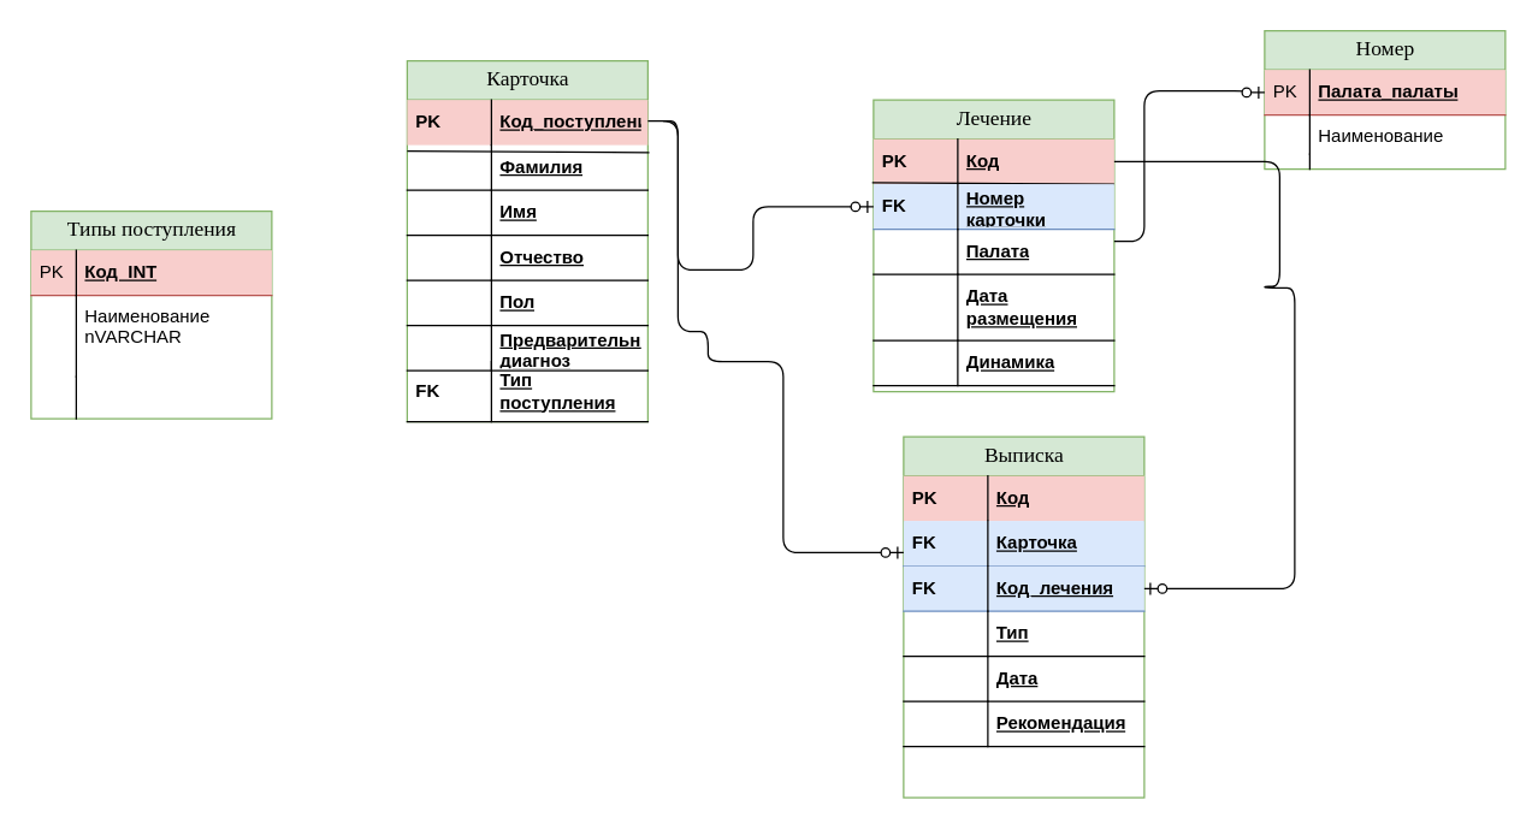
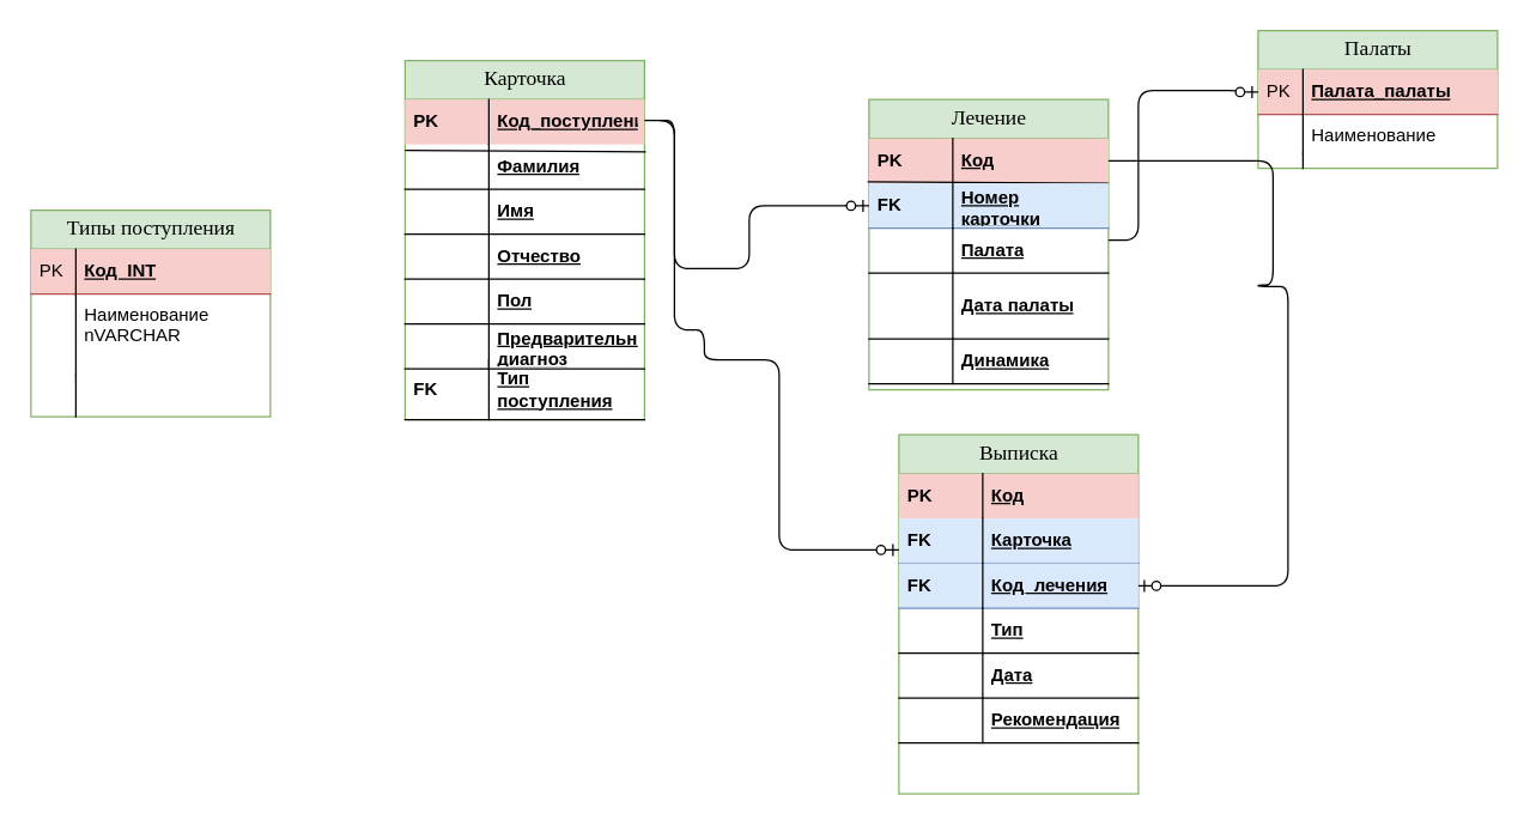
  <mxCell id="0" />
  <mxCell id="1" parent="0" />
  <mxCell id="2" value="Карточка" style="swimlane;html=1;fontStyle=0;childLayout=stackLayout;horizontal=1;startSize=26;fillColor=#d5e8d4;horizontalStack=0;resizeParent=1;resizeLast=0;collapsible=1;marginBottom=0;swimlaneFillColor=#ffffff;align=center;rounded=0;shadow=0;comic=0;labelBackgroundColor=none;strokeWidth=1;fontFamily=Verdana;fontSize=14;strokeColor=#82b366;" parent="1" vertex="1"><mxGeometry x="270" y="40" width="160" height="240" as="geometry" /></mxCell>
  <mxCell id="3" value="Код_поступления" style="shape=partialRectangle;top=0;left=0;right=0;bottom=0;html=1;align=left;verticalAlign=middle;fillColor=#f8cecc;spacingLeft=60;spacingRight=4;whiteSpace=wrap;overflow=hidden;rotatable=0;points=[[0,0.5],[1,0.5]];portConstraint=eastwest;dropTarget=0;fontStyle=5;strokeColor=#b85450;" parent="2" vertex="1"><mxGeometry y="26" width="160" height="30" as="geometry" /></mxCell>
  <mxCell id="4" value="PK" style="shape=partialRectangle;fontStyle=1;top=0;left=0;bottom=0;html=1;fillColor=none;align=left;verticalAlign=middle;spacingLeft=4;spacingRight=4;whiteSpace=wrap;overflow=hidden;rotatable=0;points=[];portConstraint=eastwest;part=1;" parent="3" vertex="1" connectable="0"><mxGeometry width="56" height="30" as="geometry" /></mxCell>
  <mxCell id="5" value="Фамилия" style="shape=partialRectangle;top=0;left=0;right=0;bottom=1;html=1;align=left;verticalAlign=middle;fillColor=none;spacingLeft=60;spacingRight=4;whiteSpace=wrap;overflow=hidden;rotatable=0;points=[[0,0.5],[1,0.5]];portConstraint=eastwest;dropTarget=0;fontStyle=5;" vertex="1" parent="2"><mxGeometry y="56" width="160" height="30" as="geometry" /></mxCell>
  <mxCell id="6" value="" style="shape=partialRectangle;fontStyle=1;top=0;left=0;bottom=0;html=1;fillColor=none;align=left;verticalAlign=middle;spacingLeft=4;spacingRight=4;whiteSpace=wrap;overflow=hidden;rotatable=0;points=[];portConstraint=eastwest;part=1;" vertex="1" connectable="0" parent="5"><mxGeometry width="56" height="30" as="geometry" /></mxCell>
  <mxCell id="7" value="Имя" style="shape=partialRectangle;top=0;left=0;right=0;bottom=1;html=1;align=left;verticalAlign=middle;fillColor=none;spacingLeft=60;spacingRight=4;whiteSpace=wrap;overflow=hidden;rotatable=0;points=[[0,0.5],[1,0.5]];portConstraint=eastwest;dropTarget=0;fontStyle=5;" vertex="1" parent="2"><mxGeometry y="86" width="160" height="30" as="geometry" /></mxCell>
  <mxCell id="8" value="" style="shape=partialRectangle;fontStyle=1;top=0;left=0;bottom=0;html=1;fillColor=none;align=left;verticalAlign=middle;spacingLeft=4;spacingRight=4;whiteSpace=wrap;overflow=hidden;rotatable=0;points=[];portConstraint=eastwest;part=1;" vertex="1" connectable="0" parent="7"><mxGeometry width="56" height="30" as="geometry" /></mxCell>
  <mxCell id="9" value="Отчество" style="shape=partialRectangle;top=0;left=0;right=0;bottom=1;html=1;align=left;verticalAlign=middle;fillColor=none;spacingLeft=60;spacingRight=4;whiteSpace=wrap;overflow=hidden;rotatable=0;points=[[0,0.5],[1,0.5]];portConstraint=eastwest;dropTarget=0;fontStyle=5;" vertex="1" parent="2"><mxGeometry y="116" width="160" height="30" as="geometry" /></mxCell>
  <mxCell id="10" value="" style="shape=partialRectangle;fontStyle=1;top=0;left=0;bottom=0;html=1;fillColor=none;align=left;verticalAlign=middle;spacingLeft=4;spacingRight=4;whiteSpace=wrap;overflow=hidden;rotatable=0;points=[];portConstraint=eastwest;part=1;" vertex="1" connectable="0" parent="9"><mxGeometry width="56" height="30" as="geometry" /></mxCell>
  <mxCell id="11" value="Пол" style="shape=partialRectangle;top=0;left=0;right=0;bottom=1;html=1;align=left;verticalAlign=middle;fillColor=none;spacingLeft=60;spacingRight=4;whiteSpace=wrap;overflow=hidden;rotatable=0;points=[[0,0.5],[1,0.5]];portConstraint=eastwest;dropTarget=0;fontStyle=5;" vertex="1" parent="2"><mxGeometry y="146" width="160" height="30" as="geometry" /></mxCell>
  <mxCell id="12" value="" style="shape=partialRectangle;fontStyle=1;top=0;left=0;bottom=0;html=1;fillColor=none;align=left;verticalAlign=middle;spacingLeft=4;spacingRight=4;whiteSpace=wrap;overflow=hidden;rotatable=0;points=[];portConstraint=eastwest;part=1;" vertex="1" connectable="0" parent="11"><mxGeometry width="56" height="30" as="geometry" /></mxCell>
  <mxCell id="13" value="Предварительный диагноз" style="shape=partialRectangle;top=0;left=0;right=0;bottom=1;html=1;align=left;verticalAlign=middle;fillColor=none;spacingLeft=60;spacingRight=4;whiteSpace=wrap;overflow=hidden;rotatable=0;points=[[0,0.5],[1,0.5]];portConstraint=eastwest;dropTarget=0;fontStyle=5;" vertex="1" parent="2"><mxGeometry y="176" width="160" height="30" as="geometry" /></mxCell>
  <mxCell id="14" value="" style="shape=partialRectangle;fontStyle=1;top=0;left=0;bottom=0;html=1;fillColor=none;align=left;verticalAlign=middle;spacingLeft=4;spacingRight=4;whiteSpace=wrap;overflow=hidden;rotatable=0;points=[];portConstraint=eastwest;part=1;" vertex="1" connectable="0" parent="13"><mxGeometry width="56" height="30" as="geometry" /></mxCell>
  <mxCell id="15" value="Типы поступления" style="swimlane;html=1;fontStyle=0;childLayout=stackLayout;horizontal=1;startSize=26;fillColor=#d5e8d4;horizontalStack=0;resizeParent=1;resizeLast=0;collapsible=1;marginBottom=0;swimlaneFillColor=#ffffff;align=center;rounded=0;shadow=0;comic=0;labelBackgroundColor=none;strokeWidth=1;fontFamily=Verdana;fontSize=14;strokeColor=#82b366;" parent="1" vertex="1"><mxGeometry x="20" y="140" width="160" height="138" as="geometry" /></mxCell>
  <mxCell id="16" value="Код&amp;nbsp; INT" style="shape=partialRectangle;top=0;left=0;right=0;bottom=1;html=1;align=left;verticalAlign=middle;fillColor=#f8cecc;spacingLeft=34;spacingRight=4;whiteSpace=wrap;overflow=hidden;rotatable=0;points=[[0,0.5],[1,0.5]];portConstraint=eastwest;dropTarget=0;fontStyle=5;strokeColor=#b85450;" parent="15" vertex="1"><mxGeometry y="26" width="160" height="30" as="geometry" /></mxCell>
  <mxCell id="17" value="PK" style="shape=partialRectangle;top=0;left=0;bottom=0;html=1;fillColor=none;align=left;verticalAlign=middle;spacingLeft=4;spacingRight=4;whiteSpace=wrap;overflow=hidden;rotatable=0;points=[];portConstraint=eastwest;part=1;" parent="16" vertex="1" connectable="0"><mxGeometry width="30" height="30" as="geometry" /></mxCell>
  <mxCell id="18" value="Наименование nVARCHAR" style="shape=partialRectangle;top=0;left=0;right=0;bottom=0;html=1;align=left;verticalAlign=top;fillColor=none;spacingLeft=34;spacingRight=4;whiteSpace=wrap;overflow=hidden;rotatable=0;points=[[0,0.5],[1,0.5]];portConstraint=eastwest;dropTarget=0;" parent="15" vertex="1"><mxGeometry y="56" width="160" height="54" as="geometry" /></mxCell>
  <mxCell id="19" value="" style="shape=partialRectangle;top=0;left=0;bottom=0;html=1;fillColor=none;align=left;verticalAlign=top;spacingLeft=4;spacingRight=4;whiteSpace=wrap;overflow=hidden;rotatable=0;points=[];portConstraint=eastwest;part=1;" parent="18" vertex="1" connectable="0"><mxGeometry width="30" height="54.0" as="geometry" /></mxCell>
  <mxCell id="20" value="" style="shape=partialRectangle;top=0;left=0;right=0;bottom=0;html=1;align=left;verticalAlign=top;fillColor=none;spacingLeft=34;spacingRight=4;whiteSpace=wrap;overflow=hidden;rotatable=0;points=[[0,0.5],[1,0.5]];portConstraint=eastwest;dropTarget=0;" parent="15" vertex="1"><mxGeometry y="110" width="160" height="28" as="geometry" /></mxCell>
  <mxCell id="21" value="" style="shape=partialRectangle;top=0;left=0;bottom=0;html=1;fillColor=none;align=left;verticalAlign=top;spacingLeft=4;spacingRight=4;whiteSpace=wrap;overflow=hidden;rotatable=0;points=[];portConstraint=eastwest;part=1;" parent="20" vertex="1" connectable="0"><mxGeometry width="30" height="28" as="geometry" /></mxCell>
  <mxCell id="22" value="Тип поступления" style="shape=partialRectangle;top=0;left=0;right=0;bottom=1;html=1;align=left;verticalAlign=middle;fillColor=none;spacingLeft=60;spacingRight=4;whiteSpace=wrap;overflow=hidden;rotatable=0;points=[[0,0.5],[1,0.5]];portConstraint=eastwest;dropTarget=0;fontStyle=5;" vertex="1" parent="1"><mxGeometry x="270" y="240" width="160" height="40" as="geometry" /></mxCell>
  <mxCell id="23" value="FK" style="shape=partialRectangle;fontStyle=1;top=0;left=0;bottom=0;html=1;fillColor=none;align=left;verticalAlign=middle;spacingLeft=4;spacingRight=4;whiteSpace=wrap;overflow=hidden;rotatable=0;points=[];portConstraint=eastwest;part=1;" vertex="1" connectable="0" parent="22"><mxGeometry width="56" height="40" as="geometry" /></mxCell>
  <mxCell id="24" value="" style="endArrow=none;html=1;entryX=1.006;entryY=0.167;entryDx=0;entryDy=0;entryPerimeter=0;" edge="1" parent="1" target="5"><mxGeometry width="50" height="50" relative="1" as="geometry"><mxPoint x="270" y="100" as="sourcePoint" /><mxPoint x="370" y="99" as="targetPoint" /></mxGeometry></mxCell>
  <mxCell id="25" value="Лечение" style="swimlane;html=1;fontStyle=0;childLayout=stackLayout;horizontal=1;startSize=26;fillColor=#d5e8d4;horizontalStack=0;resizeParent=1;resizeLast=0;collapsible=1;marginBottom=0;swimlaneFillColor=#ffffff;align=center;rounded=0;shadow=0;comic=0;labelBackgroundColor=none;strokeWidth=1;fontFamily=Verdana;fontSize=14;strokeColor=#82b366;" vertex="1" parent="1"><mxGeometry x="580" y="66" width="160" height="194" as="geometry" /></mxCell>
  <mxCell id="26" value="Код" style="shape=partialRectangle;top=0;left=0;right=0;bottom=0;html=1;align=left;verticalAlign=middle;fillColor=#f8cecc;spacingLeft=60;spacingRight=4;whiteSpace=wrap;overflow=hidden;rotatable=0;points=[[0,0.5],[1,0.5]];portConstraint=eastwest;dropTarget=0;fontStyle=5;strokeColor=#b85450;" vertex="1" parent="25"><mxGeometry y="26" width="160" height="30" as="geometry" /></mxCell>
  <mxCell id="27" value="PK" style="shape=partialRectangle;fontStyle=1;top=0;left=0;bottom=0;html=1;fillColor=none;align=left;verticalAlign=middle;spacingLeft=4;spacingRight=4;whiteSpace=wrap;overflow=hidden;rotatable=0;points=[];portConstraint=eastwest;part=1;" vertex="1" connectable="0" parent="26"><mxGeometry width="56" height="30" as="geometry" /></mxCell>
  <mxCell id="28" value="" style="endArrow=none;html=1;entryX=1.006;entryY=0.167;entryDx=0;entryDy=0;entryPerimeter=0;" edge="1" parent="25"><mxGeometry width="50" height="50" relative="1" as="geometry"><mxPoint x="-0.96" y="54.99" as="sourcePoint" /><mxPoint x="160" y="56" as="targetPoint" /></mxGeometry></mxCell>
  <mxCell id="29" value="Номер карточки" style="shape=partialRectangle;top=0;left=0;right=0;bottom=1;html=1;align=left;verticalAlign=middle;fillColor=#dae8fc;spacingLeft=60;spacingRight=4;whiteSpace=wrap;overflow=hidden;rotatable=0;points=[[0,0.5],[1,0.5]];portConstraint=eastwest;dropTarget=0;fontStyle=5;strokeColor=#6c8ebf;" vertex="1" parent="25"><mxGeometry y="56" width="160" height="30" as="geometry" /></mxCell>
  <mxCell id="30" value="FK" style="shape=partialRectangle;fontStyle=1;top=0;left=0;bottom=0;html=1;fillColor=none;align=left;verticalAlign=middle;spacingLeft=4;spacingRight=4;whiteSpace=wrap;overflow=hidden;rotatable=0;points=[];portConstraint=eastwest;part=1;" vertex="1" connectable="0" parent="29"><mxGeometry width="56" height="30" as="geometry" /></mxCell>
  <mxCell id="31" value="Палата" style="shape=partialRectangle;top=0;left=0;right=0;bottom=1;html=1;align=left;verticalAlign=middle;fillColor=none;spacingLeft=60;spacingRight=4;whiteSpace=wrap;overflow=hidden;rotatable=0;points=[[0,0.5],[1,0.5]];portConstraint=eastwest;dropTarget=0;fontStyle=5;" vertex="1" parent="25"><mxGeometry y="86" width="160" height="30" as="geometry" /></mxCell>
  <mxCell id="32" value="" style="shape=partialRectangle;fontStyle=1;top=0;left=0;bottom=0;html=1;fillColor=none;align=left;verticalAlign=middle;spacingLeft=4;spacingRight=4;whiteSpace=wrap;overflow=hidden;rotatable=0;points=[];portConstraint=eastwest;part=1;" vertex="1" connectable="0" parent="31"><mxGeometry width="56" height="30" as="geometry" /></mxCell>
- <mxCell id="33" value="Дата размещения" style="shape=partialRectangle;top=0;left=0;right=0;bottom=1;html=1;align=left;verticalAlign=middle;fillColor=none;spacingLeft=60;spacingRight=4;whiteSpace=wrap;overflow=hidden;rotatable=0;points=[[0,0.5],[1,0.5]];portConstraint=eastwest;dropTarget=0;fontStyle=5;" vertex="1" parent="25"><mxGeometry y="116" width="160" height="44" as="geometry" /></mxCell>
+ <mxCell id="33" value="Дата палаты" style="shape=partialRectangle;top=0;left=0;right=0;bottom=1;html=1;align=left;verticalAlign=middle;fillColor=none;spacingLeft=60;spacingRight=4;whiteSpace=wrap;overflow=hidden;rotatable=0;points=[[0,0.5],[1,0.5]];portConstraint=eastwest;dropTarget=0;fontStyle=5;" vertex="1" parent="25"><mxGeometry y="116" width="160" height="44" as="geometry" /></mxCell>
  <mxCell id="34" value="" style="shape=partialRectangle;fontStyle=1;top=0;left=0;bottom=0;html=1;fillColor=none;align=left;verticalAlign=middle;spacingLeft=4;spacingRight=4;whiteSpace=wrap;overflow=hidden;rotatable=0;points=[];portConstraint=eastwest;part=1;" vertex="1" connectable="0" parent="33"><mxGeometry width="56" height="44" as="geometry" /></mxCell>
  <mxCell id="35" value="Динамика" style="shape=partialRectangle;top=0;left=0;right=0;bottom=1;html=1;align=left;verticalAlign=middle;fillColor=none;spacingLeft=60;spacingRight=4;whiteSpace=wrap;overflow=hidden;rotatable=0;points=[[0,0.5],[1,0.5]];portConstraint=eastwest;dropTarget=0;fontStyle=5;" vertex="1" parent="25"><mxGeometry y="160" width="160" height="30" as="geometry" /></mxCell>
  <mxCell id="36" value="" style="shape=partialRectangle;fontStyle=1;top=0;left=0;bottom=0;html=1;fillColor=none;align=left;verticalAlign=middle;spacingLeft=4;spacingRight=4;whiteSpace=wrap;overflow=hidden;rotatable=0;points=[];portConstraint=eastwest;part=1;" vertex="1" connectable="0" parent="35"><mxGeometry width="56" height="30" as="geometry" /></mxCell>
  <mxCell id="37" value="Выписка" style="swimlane;html=1;fontStyle=0;childLayout=stackLayout;horizontal=1;startSize=26;fillColor=#d5e8d4;horizontalStack=0;resizeParent=1;resizeLast=0;collapsible=1;marginBottom=0;swimlaneFillColor=#ffffff;align=center;rounded=0;shadow=0;comic=0;labelBackgroundColor=none;strokeWidth=1;fontFamily=Verdana;fontSize=14;strokeColor=#82b366;" vertex="1" parent="1"><mxGeometry x="600" y="290" width="160" height="240" as="geometry" /></mxCell>
  <mxCell id="38" value="Код" style="shape=partialRectangle;top=0;left=0;right=0;bottom=0;html=1;align=left;verticalAlign=middle;fillColor=#f8cecc;spacingLeft=60;spacingRight=4;whiteSpace=wrap;overflow=hidden;rotatable=0;points=[[0,0.5],[1,0.5]];portConstraint=eastwest;dropTarget=0;fontStyle=5;strokeColor=#b85450;" vertex="1" parent="37"><mxGeometry y="26" width="160" height="30" as="geometry" /></mxCell>
  <mxCell id="39" value="PK" style="shape=partialRectangle;fontStyle=1;top=0;left=0;bottom=0;html=1;fillColor=none;align=left;verticalAlign=middle;spacingLeft=4;spacingRight=4;whiteSpace=wrap;overflow=hidden;rotatable=0;points=[];portConstraint=eastwest;part=1;" vertex="1" connectable="0" parent="38"><mxGeometry width="56" height="30" as="geometry" /></mxCell>
  <mxCell id="40" value="Карточка" style="shape=partialRectangle;top=0;left=0;right=0;bottom=1;html=1;align=left;verticalAlign=middle;fillColor=#dae8fc;spacingLeft=60;spacingRight=4;whiteSpace=wrap;overflow=hidden;rotatable=0;points=[[0,0.5],[1,0.5]];portConstraint=eastwest;dropTarget=0;fontStyle=5;strokeColor=#6c8ebf;" vertex="1" parent="37"><mxGeometry y="56" width="160" height="30" as="geometry" /></mxCell>
  <mxCell id="41" value="FK" style="shape=partialRectangle;fontStyle=1;top=0;left=0;bottom=0;html=1;fillColor=none;align=left;verticalAlign=middle;spacingLeft=4;spacingRight=4;whiteSpace=wrap;overflow=hidden;rotatable=0;points=[];portConstraint=eastwest;part=1;" vertex="1" connectable="0" parent="40"><mxGeometry width="56" height="30" as="geometry" /></mxCell>
  <mxCell id="42" value="Код_лечения" style="shape=partialRectangle;top=0;left=0;right=0;bottom=1;html=1;align=left;verticalAlign=middle;fillColor=#dae8fc;spacingLeft=60;spacingRight=4;whiteSpace=wrap;overflow=hidden;rotatable=0;points=[[0,0.5],[1,0.5]];portConstraint=eastwest;dropTarget=0;fontStyle=5;strokeColor=#6c8ebf;" vertex="1" parent="37"><mxGeometry y="86" width="160" height="30" as="geometry" /></mxCell>
  <mxCell id="43" value="FK" style="shape=partialRectangle;fontStyle=1;top=0;left=0;bottom=0;html=1;fillColor=none;align=left;verticalAlign=middle;spacingLeft=4;spacingRight=4;whiteSpace=wrap;overflow=hidden;rotatable=0;points=[];portConstraint=eastwest;part=1;" vertex="1" connectable="0" parent="42"><mxGeometry width="56" height="30" as="geometry" /></mxCell>
  <mxCell id="44" value="Тип" style="shape=partialRectangle;top=0;left=0;right=0;bottom=1;html=1;align=left;verticalAlign=middle;fillColor=none;spacingLeft=60;spacingRight=4;whiteSpace=wrap;overflow=hidden;rotatable=0;points=[[0,0.5],[1,0.5]];portConstraint=eastwest;dropTarget=0;fontStyle=5;" vertex="1" parent="37"><mxGeometry y="116" width="160" height="30" as="geometry" /></mxCell>
  <mxCell id="45" value="" style="shape=partialRectangle;fontStyle=1;top=0;left=0;bottom=0;html=1;fillColor=none;align=left;verticalAlign=middle;spacingLeft=4;spacingRight=4;whiteSpace=wrap;overflow=hidden;rotatable=0;points=[];portConstraint=eastwest;part=1;" vertex="1" connectable="0" parent="44"><mxGeometry width="56" height="30" as="geometry" /></mxCell>
  <mxCell id="46" value="Дата" style="shape=partialRectangle;top=0;left=0;right=0;bottom=1;html=1;align=left;verticalAlign=middle;fillColor=none;spacingLeft=60;spacingRight=4;whiteSpace=wrap;overflow=hidden;rotatable=0;points=[[0,0.5],[1,0.5]];portConstraint=eastwest;dropTarget=0;fontStyle=5;" vertex="1" parent="37"><mxGeometry y="146" width="160" height="30" as="geometry" /></mxCell>
  <mxCell id="47" value="" style="shape=partialRectangle;fontStyle=1;top=0;left=0;bottom=0;html=1;fillColor=none;align=left;verticalAlign=middle;spacingLeft=4;spacingRight=4;whiteSpace=wrap;overflow=hidden;rotatable=0;points=[];portConstraint=eastwest;part=1;" vertex="1" connectable="0" parent="46"><mxGeometry width="56" height="30" as="geometry" /></mxCell>
  <mxCell id="48" value="Рекомендация" style="shape=partialRectangle;top=0;left=0;right=0;bottom=1;html=1;align=left;verticalAlign=middle;fillColor=none;spacingLeft=60;spacingRight=4;whiteSpace=wrap;overflow=hidden;rotatable=0;points=[[0,0.5],[1,0.5]];portConstraint=eastwest;dropTarget=0;fontStyle=5;" vertex="1" parent="37"><mxGeometry y="176" width="160" height="30" as="geometry" /></mxCell>
  <mxCell id="49" value="" style="shape=partialRectangle;fontStyle=1;top=0;left=0;bottom=0;html=1;fillColor=none;align=left;verticalAlign=middle;spacingLeft=4;spacingRight=4;whiteSpace=wrap;overflow=hidden;rotatable=0;points=[];portConstraint=eastwest;part=1;" vertex="1" connectable="0" parent="48"><mxGeometry width="56" height="30" as="geometry" /></mxCell>
  <mxCell id="50" value="" style="edgeStyle=orthogonalEdgeStyle;html=1;endArrow=ERzeroToOne;endFill=1;labelBackgroundColor=none;fontFamily=Verdana;fontSize=14;entryX=0;entryY=0.5;exitX=1;exitY=0.5;entryDx=0;entryDy=0;" edge="1" parent="1" target="29"><mxGeometry width="100" height="100" relative="1" as="geometry"><mxPoint x="430" y="80" as="sourcePoint" /><mxPoint x="520" y="159" as="targetPoint" /><Array as="points"><mxPoint x="450" y="80" /><mxPoint x="450" y="179" /><mxPoint x="500" y="179" /><mxPoint x="500" y="137" /></Array></mxGeometry></mxCell>
- <mxCell id="51" value="Номер" style="swimlane;html=1;fontStyle=0;childLayout=stackLayout;horizontal=1;startSize=26;fillColor=#d5e8d4;horizontalStack=0;resizeParent=1;resizeLast=0;collapsible=1;marginBottom=0;swimlaneFillColor=#ffffff;align=center;rounded=0;shadow=0;comic=0;labelBackgroundColor=none;strokeWidth=1;fontFamily=Verdana;fontSize=14;strokeColor=#82b366;" vertex="1" parent="1"><mxGeometry x="840" y="20" width="160" height="92" as="geometry" /></mxCell>
+ <mxCell id="51" value="Палаты" style="swimlane;html=1;fontStyle=0;childLayout=stackLayout;horizontal=1;startSize=26;fillColor=#d5e8d4;horizontalStack=0;resizeParent=1;resizeLast=0;collapsible=1;marginBottom=0;swimlaneFillColor=#ffffff;align=center;rounded=0;shadow=0;comic=0;labelBackgroundColor=none;strokeWidth=1;fontFamily=Verdana;fontSize=14;strokeColor=#82b366;" vertex="1" parent="1"><mxGeometry x="840" y="20" width="160" height="92" as="geometry" /></mxCell>
  <mxCell id="52" value="Палата_палаты" style="shape=partialRectangle;top=0;left=0;right=0;bottom=1;html=1;align=left;verticalAlign=middle;fillColor=#f8cecc;spacingLeft=34;spacingRight=4;whiteSpace=wrap;overflow=hidden;rotatable=0;points=[[0,0.5],[1,0.5]];portConstraint=eastwest;dropTarget=0;fontStyle=5;strokeColor=#b85450;" vertex="1" parent="51"><mxGeometry y="26" width="160" height="30" as="geometry" /></mxCell>
  <mxCell id="53" value="PK" style="shape=partialRectangle;top=0;left=0;bottom=0;html=1;fillColor=none;align=left;verticalAlign=middle;spacingLeft=4;spacingRight=4;whiteSpace=wrap;overflow=hidden;rotatable=0;points=[];portConstraint=eastwest;part=1;" vertex="1" connectable="0" parent="52"><mxGeometry width="30" height="30" as="geometry" /></mxCell>
  <mxCell id="54" value="Наименование" style="shape=partialRectangle;top=0;left=0;right=0;bottom=0;html=1;align=left;verticalAlign=top;fillColor=none;spacingLeft=34;spacingRight=4;whiteSpace=wrap;overflow=hidden;rotatable=0;points=[[0,0.5],[1,0.5]];portConstraint=eastwest;dropTarget=0;" vertex="1" parent="51"><mxGeometry y="56" width="160" height="26" as="geometry" /></mxCell>
  <mxCell id="55" value="" style="shape=partialRectangle;top=0;left=0;bottom=0;html=1;fillColor=none;align=left;verticalAlign=top;spacingLeft=4;spacingRight=4;whiteSpace=wrap;overflow=hidden;rotatable=0;points=[];portConstraint=eastwest;part=1;" vertex="1" connectable="0" parent="54"><mxGeometry width="30" height="26" as="geometry" /></mxCell>
  <mxCell id="56" value="" style="shape=partialRectangle;top=0;left=0;right=0;bottom=0;html=1;align=left;verticalAlign=top;fillColor=none;spacingLeft=34;spacingRight=4;whiteSpace=wrap;overflow=hidden;rotatable=0;points=[[0,0.5],[1,0.5]];portConstraint=eastwest;dropTarget=0;" vertex="1" parent="51"><mxGeometry y="82" width="160" height="10" as="geometry" /></mxCell>
  <mxCell id="57" value="" style="shape=partialRectangle;top=0;left=0;bottom=0;html=1;fillColor=none;align=left;verticalAlign=top;spacingLeft=4;spacingRight=4;whiteSpace=wrap;overflow=hidden;rotatable=0;points=[];portConstraint=eastwest;part=1;" vertex="1" connectable="0" parent="56"><mxGeometry width="30" height="10" as="geometry" /></mxCell>
  <mxCell id="58" value="" style="edgeStyle=orthogonalEdgeStyle;html=1;endArrow=ERzeroToOne;endFill=1;labelBackgroundColor=none;fontFamily=Verdana;fontSize=14;entryX=0;entryY=0.5;exitX=1;exitY=0.5;entryDx=0;entryDy=0;" edge="1" parent="1" target="52"><mxGeometry width="100" height="100" relative="1" as="geometry"><mxPoint x="740" y="160" as="sourcePoint" /><mxPoint x="830" y="239" as="targetPoint" /><Array as="points"><mxPoint x="760" y="160" /><mxPoint x="760" y="60" /><mxPoint x="830" y="60" /><mxPoint x="830" y="61" /></Array></mxGeometry></mxCell>
  <mxCell id="59" value="" style="edgeStyle=orthogonalEdgeStyle;html=1;endArrow=ERzeroToOne;endFill=1;labelBackgroundColor=none;fontFamily=Verdana;fontSize=14;entryX=0;entryY=0.5;entryDx=0;entryDy=0;" edge="1" parent="1"><mxGeometry width="100" height="100" relative="1" as="geometry"><mxPoint x="440" y="80" as="sourcePoint" /><mxPoint x="600" y="367" as="targetPoint" /><Array as="points"><mxPoint x="450" y="220" /><mxPoint x="470" y="220" /><mxPoint x="470" y="240" /><mxPoint x="520" y="240" /><mxPoint x="520" y="367" /></Array></mxGeometry></mxCell>
  <mxCell id="60" value="" style="edgeStyle=orthogonalEdgeStyle;html=1;endArrow=ERzeroToOne;endFill=1;labelBackgroundColor=none;fontFamily=Verdana;fontSize=14;exitX=1;exitY=0.5;exitDx=0;exitDy=0;entryX=1;entryY=0.5;entryDx=0;entryDy=0;" edge="1" parent="1" source="26" target="42"><mxGeometry width="100" height="100" relative="1" as="geometry"><mxPoint x="830" y="290" as="sourcePoint" /><mxPoint x="880" y="370" as="targetPoint" /><Array as="points"><mxPoint x="850" y="107" /><mxPoint x="850" y="190" /><mxPoint x="840" y="190" /><mxPoint x="840" y="191" /><mxPoint x="860" y="191" /><mxPoint x="860" y="391" /></Array></mxGeometry></mxCell>
